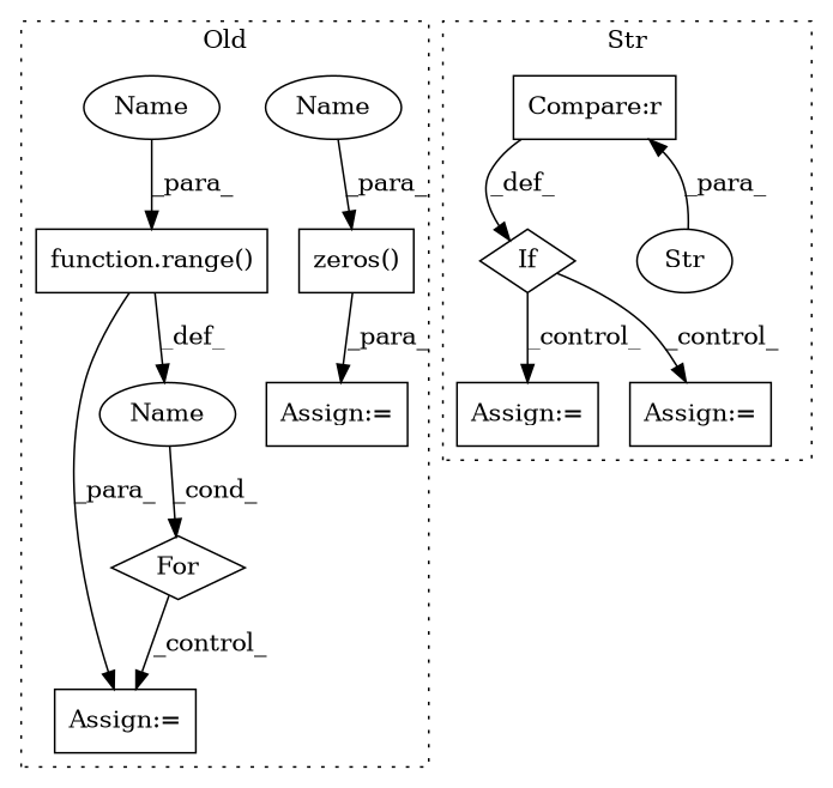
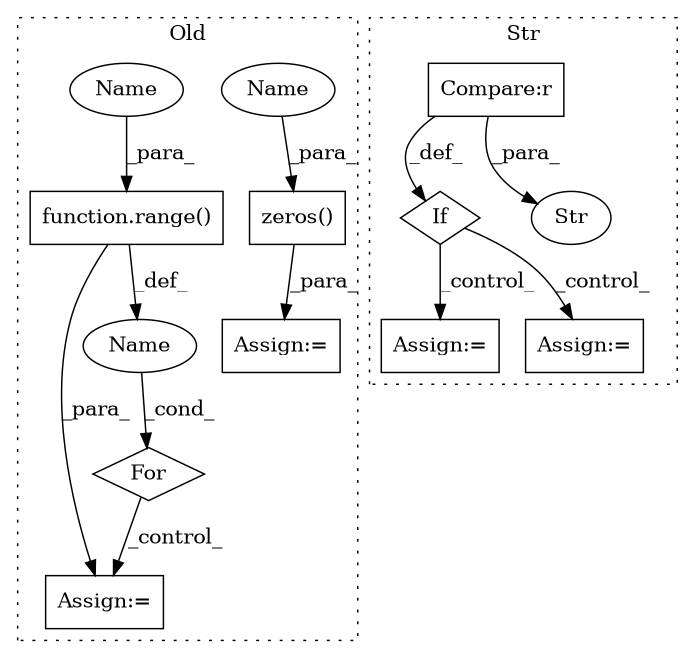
  digraph {
    node [a=68 l=3 shape=box]
    n1 [a=75 l="6,1" label="function.range()" s="1332,1348"]
    n2 [a=107 l="4,22" label=For s="1323,1349" shape=diamond]
    n3 [label="Assign:=" s=1393]
    n4 [a=87 l=1 label=Name s=1327 shape=ellipse]
    n5 [a=75 l="25,1" label="zeros()" s="1162,1217"]
    n6 [label="Assign:=" s=1159]
    n7 [a=87 l=10 label=Name s=1187 shape=ellipse]
    n8 [a=87 l=10 label=Name s=1338 shape=ellipse]
    n9 [a=96 l="3,14" label=If s="1208,1231" shape=diamond]
    n10 [label="Assign:=" s=1347]
    n11 [a=40 l=20 label="Compare:r" s=1211]
    n12 [label="Assign:=" s=1479]
    n13 [a=66 l=5 label=Str s=1226 shape=ellipse]
    subgraph cluster_1 {
      label=Old
      style=dotted
      n1
      n2
      n3
      n4
      n5
      n6
      n7
      n8
    }
    subgraph cluster_2 {
      label=Str
      style=dotted
      n9
      n10
      n11
      n12
      n13
    }
    n1 -> n3 [label=_para_]
    n1 -> n4 [label=_def_]
    n2 -> n3 [label=_control_]
    n4 -> n2 [label=_cond_]
    n5 -> n6 [label=_para_]
    n7 -> n5 [label=_para_]
    n8 -> n1 [label=_para_]
    n9 -> n10 [label=_control_]
    n9 -> n12 [label=_control_]
    n11 -> n9 [label=_def_]
-   n13 -> n11 [label=_para_]
+   n11 -> n13 [label=_para_]
  }
